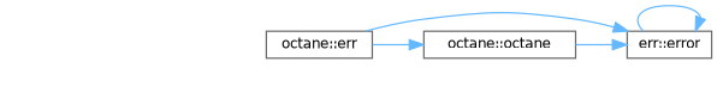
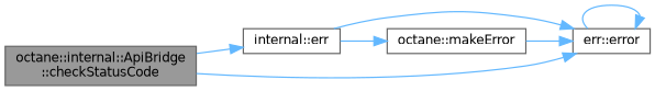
  digraph {
    rankdir=LR
    node [color=grey40 fillcolor=white fontname=Helvetica fontsize=10 shape=box style=filled]
    edge [color=steelblue1 fontname=Helvetica fontsize=10 labelfontname=Helvetica labelfontsize=10 style=solid]
-   n2 [height=0.2 label="octane::err" width=0.4]
+   n1 [color=gray40 fillcolor=grey60 fontcolor=black height=0.2 label="octane::internal::ApiBridge\l::checkStatusCode" width=0.4]
+   n2 [height=0.2 label="internal::err" width=0.4]
    n3 [height=0.2 label="err::error" width=0.4]
-   n4 [height=0.2 label="octane::octane" width=0.4]
+   n4 [height=0.2 label="octane::makeError" width=0.4]
+   n1 -> n2
+   n1 -> n3
    n2 -> n3
    n2 -> n4
    n3 -> n3
    n4 -> n3
  }
